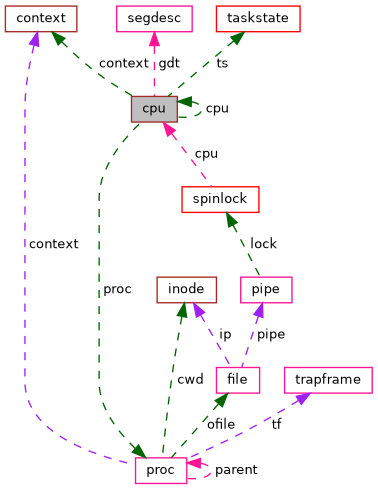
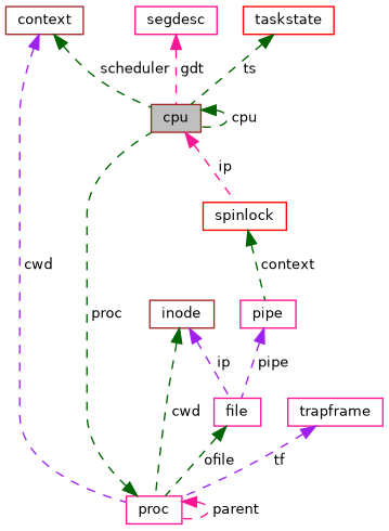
  digraph {
    node [color=deeppink fillcolor=white fontname=Helvetica fontsize=10 shape=record style=filled]
    edge [color=darkgreen dir=back fontname=Helvetica fontsize=10 labelfontname=Helvetica labelfontsize=10 style=dashed]
    n1 [color=brown fillcolor=grey75 fontcolor=black height=0.2 label=cpu width=0.4]
    n2 [color=red height=0.2 label=spinlock width=0.4]
    n3 [height=0.2 label=pipe width=0.4]
    n4 [height=0.2 label=segdesc width=0.4]
    n5 [color=brown height=0.2 label=context width=0.4]
    n6 [height=0.2 label=proc width=0.4]
    n7 [color=brown height=0.2 label=inode width=0.4]
    n8 [height=0.2 label=file width=0.4]
    n9 [height=0.2 label=trapframe width=0.4]
    n10 [color=red height=0.2 label=taskstate width=0.4]
    n1 -> n1 [label=" cpu"]
-   n1 -> n2 [color=deeppink label=" cpu"]
-   n2 -> n3 [label=" lock"]
+   n1 -> n2 [color=deeppink label=" ip"]
+   n2 -> n3 [label=" context"]
    n3 -> n8 [color=purple label=" pipe"]
    n4 -> n1 [color=deeppink label=" gdt"]
-   n5 -> n1 [label=" context"]
-   n5 -> n6 [color=purple label=" context"]
+   n5 -> n1 [label=" scheduler"]
+   n5 -> n6 [color=purple label=" cwd"]
    n6 -> n1 [label=" proc"]
    n6 -> n6 [color=deeppink label=" parent"]
    n7 -> n6 [label=" cwd"]
    n7 -> n8 [color=purple label=" ip"]
    n8 -> n6 [label=" ofile"]
    n9 -> n6 [color=purple label=" tf"]
    n10 -> n1 [label=" ts"]
  }
